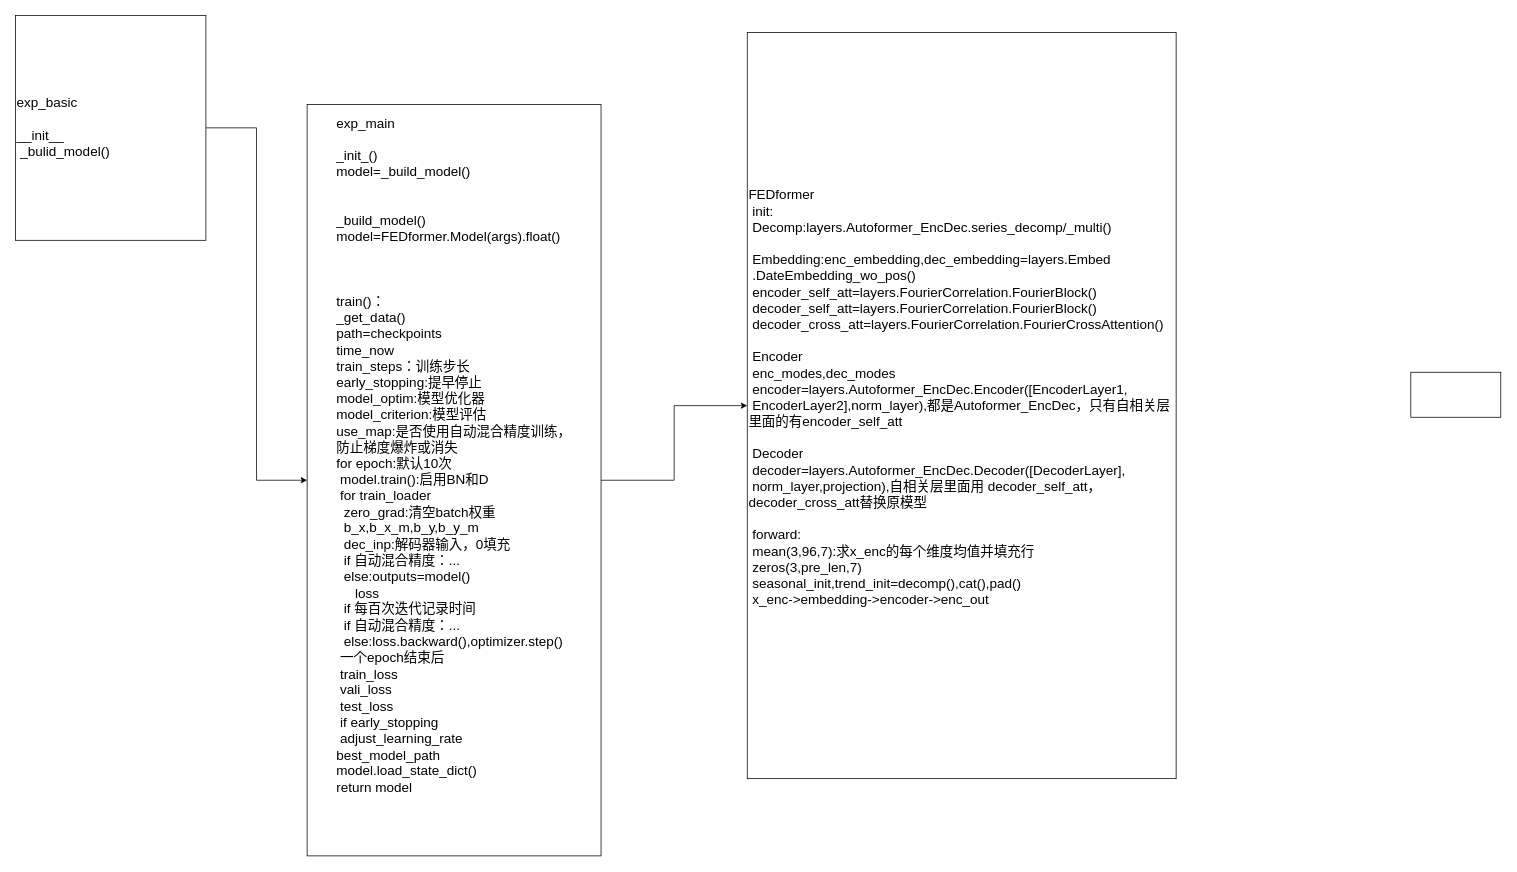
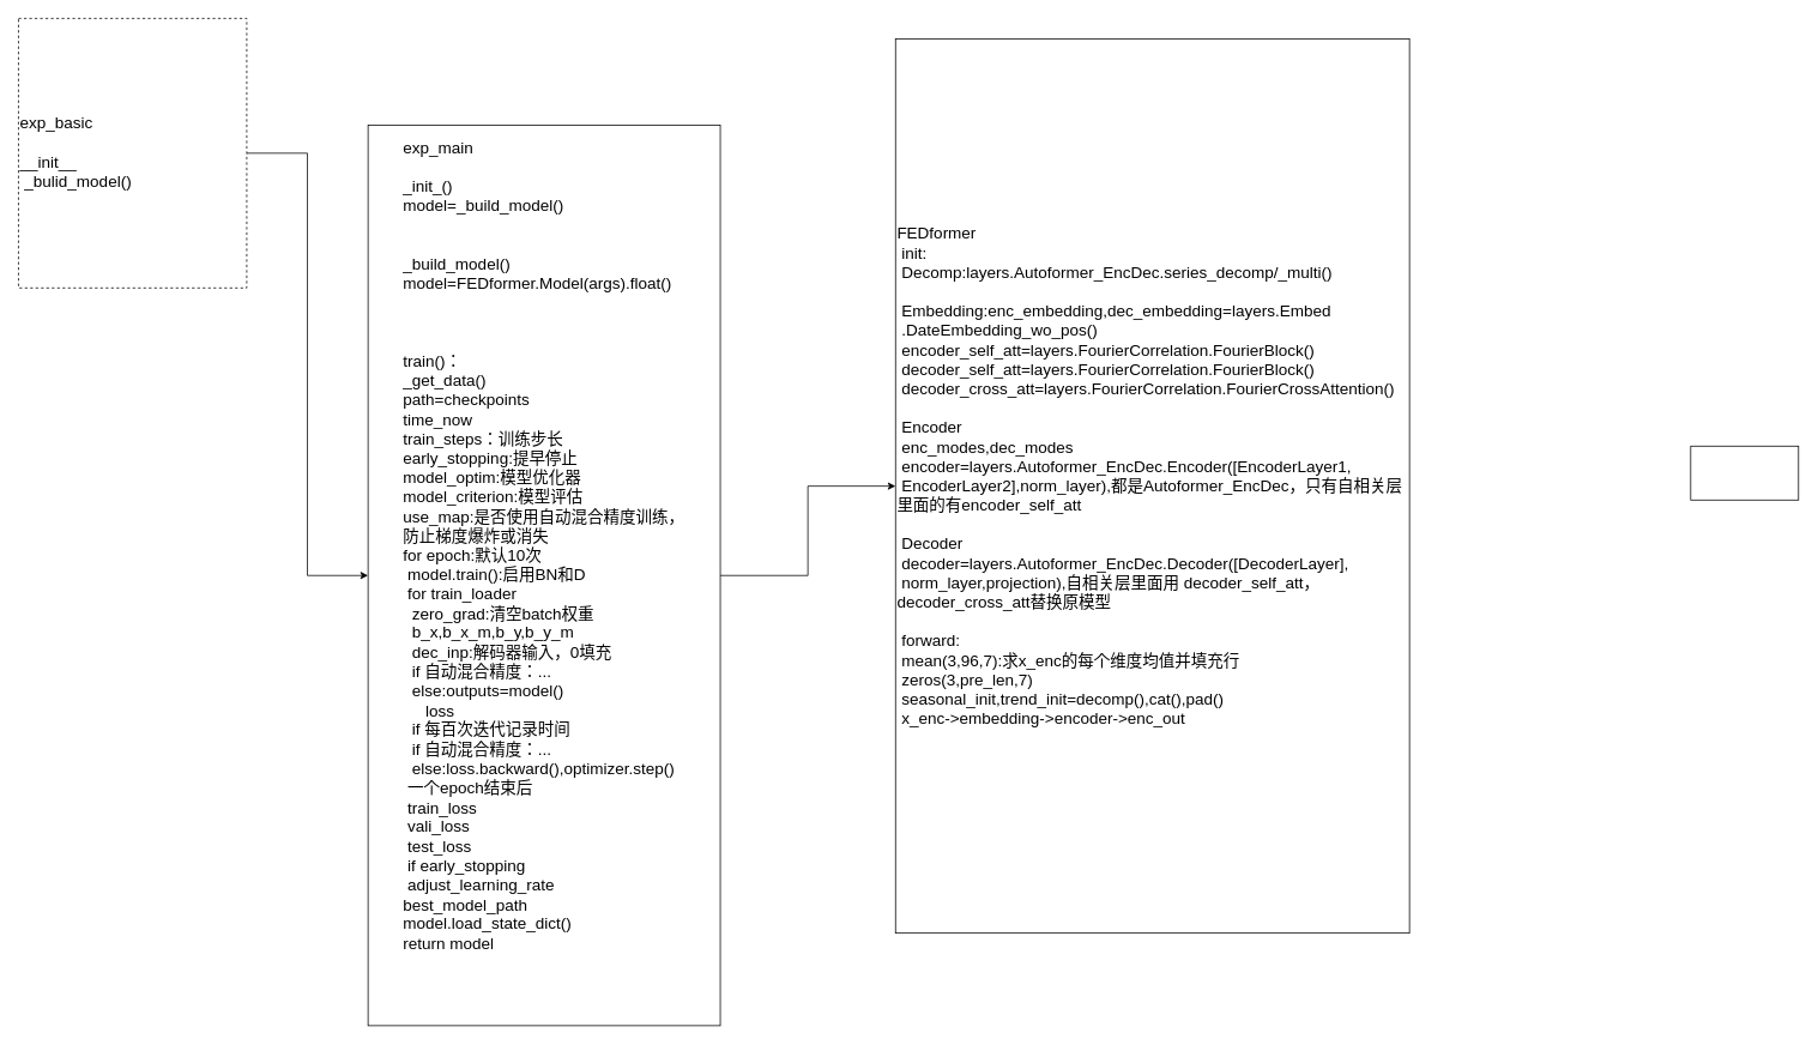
  <mxCell id="0" />
  <mxCell id="1" parent="0" />
  <mxCell id="2" style="edgeStyle=orthogonalEdgeStyle;rounded=0;orthogonalLoop=1;jettySize=auto;html=1;fontSize=18;" parent="1" source="3" target="6" edge="1"><mxGeometry relative="1" as="geometry" /></mxCell>
  <mxCell id="3" value="&lt;div style=&quot;text-align: left;&quot;&gt;&lt;span style=&quot;font-size: 18px; background-color: initial;&quot;&gt;exp_main&lt;/span&gt;&lt;/div&gt;&lt;div style=&quot;text-align: left;&quot;&gt;&lt;span style=&quot;font-size: 18px; background-color: initial;&quot;&gt;&lt;br&gt;&lt;/span&gt;&lt;/div&gt;&lt;div style=&quot;text-align: left;&quot;&gt;&lt;span style=&quot;font-size: 18px; background-color: initial;&quot;&gt;_init_()&lt;/span&gt;&lt;/div&gt;&lt;div style=&quot;text-align: left;&quot;&gt;&lt;span style=&quot;font-size: 18px; background-color: initial;&quot;&gt;model=_build_model()&lt;/span&gt;&lt;/div&gt;&lt;div style=&quot;text-align: left;&quot;&gt;&lt;span style=&quot;font-size: 18px; background-color: initial;&quot;&gt;&lt;br&gt;&lt;/span&gt;&lt;/div&gt;&lt;font style=&quot;font-size: 18px;&quot;&gt;&lt;div style=&quot;text-align: left;&quot;&gt;&lt;span style=&quot;background-color: initial;&quot;&gt;&lt;br&gt;&lt;/span&gt;&lt;/div&gt;&lt;div style=&quot;text-align: left;&quot;&gt;_build_model()&lt;/div&gt;&lt;div style=&quot;text-align: left;&quot;&gt;model=FEDformer.Model(args).float()&lt;/div&gt;&lt;div style=&quot;text-align: left;&quot;&gt;&lt;br&gt;&lt;/div&gt;&lt;div style=&quot;text-align: left;&quot;&gt;&lt;span style=&quot;background-color: initial;&quot;&gt;&lt;br&gt;&lt;/span&gt;&lt;/div&gt;&lt;div style=&quot;text-align: left;&quot;&gt;&lt;span style=&quot;background-color: initial;&quot;&gt;&lt;br&gt;&lt;/span&gt;&lt;/div&gt;&lt;div style=&quot;text-align: left;&quot;&gt;&lt;span style=&quot;background-color: initial;&quot;&gt;train()：&lt;/span&gt;&lt;/div&gt;&lt;div style=&quot;text-align: left;&quot;&gt;&lt;span style=&quot;background-color: initial;&quot;&gt;_get_data()&lt;/span&gt;&lt;/div&gt;&lt;div style=&quot;text-align: left;&quot;&gt;&lt;span style=&quot;background-color: initial;&quot;&gt;path=checkpoints&lt;/span&gt;&lt;/div&gt;&lt;div style=&quot;text-align: left;&quot;&gt;&lt;span style=&quot;background-color: initial;&quot;&gt;time_now&lt;/span&gt;&lt;/div&gt;&lt;div style=&quot;text-align: left;&quot;&gt;&lt;span style=&quot;background-color: initial;&quot;&gt;train_steps：训练步长&lt;/span&gt;&lt;/div&gt;&lt;div style=&quot;text-align: left;&quot;&gt;&lt;span style=&quot;background-color: initial;&quot;&gt;early_stopping:提早停止&lt;/span&gt;&lt;/div&gt;&lt;div style=&quot;text-align: left;&quot;&gt;&lt;span style=&quot;background-color: initial;&quot;&gt;model_optim:模型优化器&lt;br&gt;model_criterion:模型评估&lt;/span&gt;&lt;/div&gt;&lt;div style=&quot;text-align: left;&quot;&gt;&lt;span style=&quot;background-color: initial;&quot;&gt;use_map:是否使用自动混合精度训练，&lt;/span&gt;&lt;/div&gt;&lt;div style=&quot;text-align: left;&quot;&gt;&lt;span style=&quot;background-color: initial;&quot;&gt;防止梯度爆炸或消失&lt;/span&gt;&lt;/div&gt;&lt;div style=&quot;text-align: left;&quot;&gt;&lt;span style=&quot;background-color: initial;&quot;&gt;for epoch:默认10次&lt;/span&gt;&lt;/div&gt;&lt;div style=&quot;text-align: left;&quot;&gt;&lt;span style=&quot;background-color: initial;&quot;&gt;&lt;span style=&quot;white-space: pre;&quot;&gt; &lt;/span&gt;model.train():启用BN和D&lt;/span&gt;&lt;/div&gt;&lt;div style=&quot;text-align: left;&quot;&gt;&lt;span style=&quot;background-color: initial;&quot;&gt;&lt;span style=&quot;white-space: pre;&quot;&gt; &lt;/span&gt;for train_loader&lt;/span&gt;&lt;/div&gt;&lt;div style=&quot;text-align: left;&quot;&gt;&lt;span style=&quot;background-color: initial;&quot;&gt;&lt;span style=&quot;white-space: pre;&quot;&gt; &lt;/span&gt;&lt;span style=&quot;white-space: pre;&quot;&gt; &lt;/span&gt;zero_grad:清空batch权重&lt;br&gt;&lt;/span&gt;&lt;/div&gt;&lt;div style=&quot;text-align: left;&quot;&gt;&lt;span style=&quot;background-color: initial;&quot;&gt;&amp;nbsp; b_x,b_x_m,b_y,b_y_m&lt;/span&gt;&lt;/div&gt;&lt;div style=&quot;text-align: left;&quot;&gt;&lt;span style=&quot;background-color: initial;&quot;&gt;&amp;nbsp; dec_inp:解码器输入，0填充&lt;/span&gt;&lt;/div&gt;&lt;div style=&quot;text-align: left;&quot;&gt;&lt;span style=&quot;background-color: initial;&quot;&gt;&amp;nbsp; if 自动混合精度：...&lt;/span&gt;&lt;/div&gt;&lt;div style=&quot;text-align: left;&quot;&gt;&lt;span style=&quot;background-color: initial;&quot;&gt;&amp;nbsp; else:outputs=model()&lt;/span&gt;&lt;/div&gt;&lt;div style=&quot;text-align: left;&quot;&gt;&lt;span style=&quot;background-color: initial;&quot;&gt;&amp;nbsp;&amp;nbsp;&lt;span style=&quot;white-space: pre;&quot;&gt; &lt;/span&gt;&amp;nbsp; loss&lt;/span&gt;&lt;/div&gt;&lt;div style=&quot;text-align: left;&quot;&gt;&lt;span style=&quot;background-color: initial;&quot;&gt;&amp;nbsp; if 每百次迭代记录时间&lt;/span&gt;&lt;/div&gt;&lt;div style=&quot;text-align: left;&quot;&gt;&lt;span style=&quot;background-color: initial;&quot;&gt;&amp;nbsp; if 自动混合精度：...&lt;/span&gt;&lt;/div&gt;&lt;div style=&quot;text-align: left;&quot;&gt;&lt;span style=&quot;background-color: initial;&quot;&gt;&amp;nbsp; else:loss.backward(),optimizer.step()&lt;/span&gt;&lt;/div&gt;&lt;div style=&quot;text-align: left;&quot;&gt;&amp;nbsp;一个epoch结束后&lt;/div&gt;&lt;div style=&quot;text-align: left;&quot;&gt;&amp;nbsp;train_loss&lt;/div&gt;&lt;div style=&quot;text-align: left;&quot;&gt;&amp;nbsp;vali_loss&lt;/div&gt;&lt;div style=&quot;text-align: left;&quot;&gt;&amp;nbsp;test_loss&lt;/div&gt;&lt;div style=&quot;text-align: left;&quot;&gt;&amp;nbsp;if early_stopping&lt;/div&gt;&lt;div style=&quot;text-align: left;&quot;&gt;&amp;nbsp;adjust_learning_rate&lt;/div&gt;&lt;div style=&quot;text-align: left;&quot;&gt;best_model_path&lt;/div&gt;&lt;div style=&quot;text-align: left;&quot;&gt;model.load_state_dict()&lt;/div&gt;&lt;div style=&quot;text-align: left;&quot;&gt;return model&lt;/div&gt;&lt;div style=&quot;text-align: left;&quot;&gt;&lt;br&gt;&lt;/div&gt;&lt;div style=&quot;text-align: left;&quot;&gt;&lt;span style=&quot;background-color: initial;&quot;&gt;&amp;nbsp;&amp;nbsp;&lt;/span&gt;&lt;/div&gt;&lt;div style=&quot;text-align: left;&quot;&gt;&lt;span style=&quot;background-color: initial;&quot;&gt;&lt;br&gt;&lt;/span&gt;&lt;/div&gt;&lt;/font&gt;" style="rounded=0;whiteSpace=wrap;html=1;" parent="1" vertex="1"><mxGeometry x="409" y="139" width="392" height="1002" as="geometry" /></mxCell>
  <mxCell id="4" style="edgeStyle=orthogonalEdgeStyle;rounded=0;orthogonalLoop=1;jettySize=auto;html=1;fontSize=18;" parent="1" source="5" target="3" edge="1"><mxGeometry relative="1" as="geometry" /></mxCell>
- <mxCell id="5" value="exp_basic&lt;br&gt;&lt;br&gt;__init__&lt;br&gt;&lt;span style=&quot;white-space: pre;&quot;&gt; &lt;/span&gt;_bulid_model()" style="rounded=0;whiteSpace=wrap;html=1;fontSize=18;align=left;" parent="1" vertex="1"><mxGeometry x="20" y="20" width="254" height="300" as="geometry" /></mxCell>
+ <mxCell id="5" value="exp_basic&lt;br&gt;&lt;br&gt;__init__&lt;br&gt;&lt;span style=&quot;white-space: pre;&quot;&gt; &lt;/span&gt;_bulid_model()" style="rounded=0;whiteSpace=wrap;html=1;fontSize=18;align=left;dashed=1;" parent="1" vertex="1"><mxGeometry x="20" y="20" width="254" height="300" as="geometry" /></mxCell>
  <mxCell id="6" value="FEDformer&lt;br&gt;&lt;span style=&quot;white-space: pre;&quot;&gt; &lt;/span&gt;init:&lt;br&gt;&lt;span style=&quot;white-space: pre;&quot;&gt; &lt;/span&gt;Decomp:layers.Autoformer_EncDec.series_decomp/_multi()&lt;br&gt;&lt;br&gt;&lt;span style=&quot;white-space: pre;&quot;&gt; &lt;/span&gt;Embedding:enc_embedding,dec_embedding=layers.Embed&lt;br&gt;&lt;span style=&quot;white-space: pre;&quot;&gt; &lt;/span&gt;.DateEmbedding_wo_pos()&lt;br&gt;&lt;span style=&quot;white-space: pre;&quot;&gt; &lt;/span&gt;encoder_self_att=layers.FourierCorrelation.FourierBlock()&lt;br&gt;&lt;span style=&quot;white-space: pre;&quot;&gt; &lt;/span&gt;decoder_self_att=layers.FourierCorrelation.FourierBlock()&lt;br&gt;&lt;span style=&quot;white-space: pre;&quot;&gt; &lt;/span&gt;decoder_cross_att=layers.FourierCorrelation.FourierCrossAttention()&lt;br&gt;&lt;br&gt;&lt;span style=&quot;white-space: pre;&quot;&gt; &lt;/span&gt;Encoder&lt;br&gt;&lt;span style=&quot;white-space: pre;&quot;&gt; &lt;/span&gt;enc_modes,dec_modes&lt;br&gt;&lt;span style=&quot;white-space: pre;&quot;&gt; &lt;/span&gt;encoder=layers.Autoformer_EncDec.Encoder([EncoderLayer1,&lt;br&gt;&lt;span style=&quot;white-space: pre;&quot;&gt; &lt;/span&gt;EncoderLayer2],norm_layer),都是Autoformer_EncDec，只有自相关层里面的有encoder_self_att&lt;br&gt;&lt;br&gt;&lt;span style=&quot;white-space: pre;&quot;&gt; &lt;/span&gt;Decoder&lt;br&gt;&lt;span style=&quot;white-space: pre;&quot;&gt; &lt;/span&gt;decoder=layers.Autoformer_EncDec.Decoder([DecoderLayer],&lt;br&gt;&lt;span style=&quot;white-space: pre;&quot;&gt; &lt;/span&gt;norm_layer,projection),自相关层里面用 decoder_self_att，decoder_cross_att替换原模型&lt;br&gt;&lt;br&gt;&lt;span style=&quot;white-space: pre;&quot;&gt; &lt;/span&gt;forward:&lt;br&gt;&lt;span style=&quot;white-space: pre;&quot;&gt; &lt;/span&gt;mean(3,96,7):求x_enc的每个维度均值并填充行&lt;br&gt;&lt;span style=&quot;white-space: pre;&quot;&gt; &lt;/span&gt;zeros(3,pre_len,7)&lt;br&gt;&lt;span style=&quot;white-space: pre;&quot;&gt; &lt;/span&gt;seasonal_init,trend_init=decomp(),cat(),pad()&lt;br&gt;&lt;span style=&quot;white-space: pre;&quot;&gt; &lt;/span&gt;x_enc-&amp;gt;embedding-&amp;gt;encoder-&amp;gt;enc_out&lt;br&gt;&lt;span style=&quot;white-space: pre;&quot;&gt; &lt;/span&gt;&lt;br&gt;" style="rounded=0;whiteSpace=wrap;html=1;fontSize=18;align=left;" parent="1" vertex="1"><mxGeometry x="996" y="43" width="572" height="995" as="geometry" /></mxCell>
  <mxCell id="7" value="" style="rounded=0;whiteSpace=wrap;html=1;" vertex="1" parent="1"><mxGeometry x="1881" y="496" width="120" height="60" as="geometry" /></mxCell>
